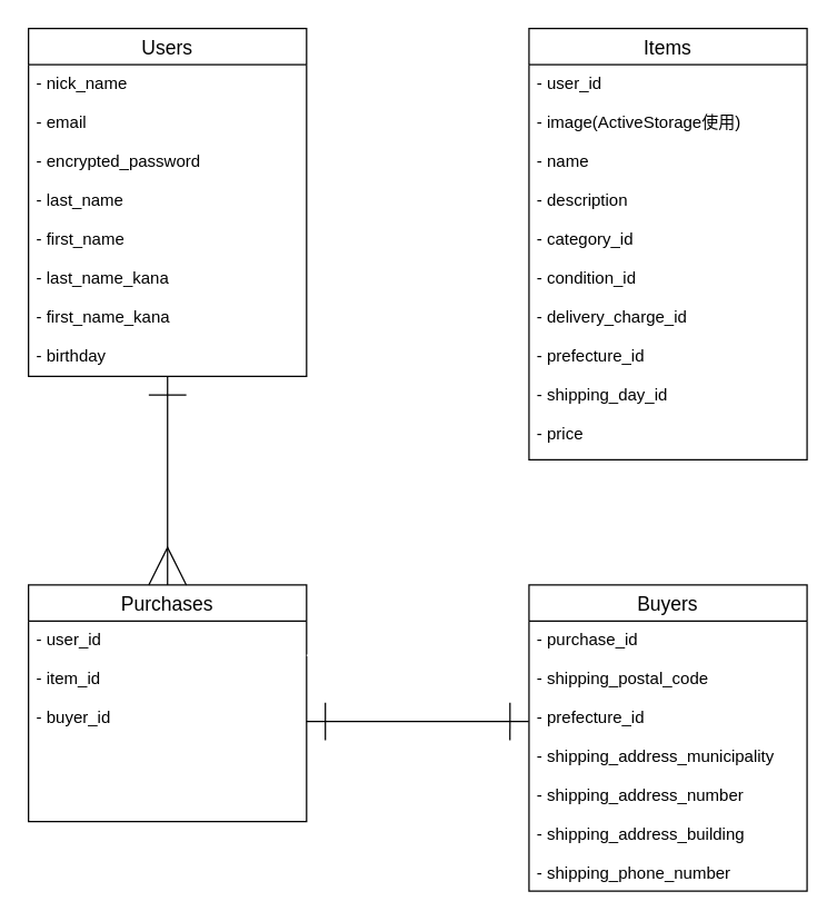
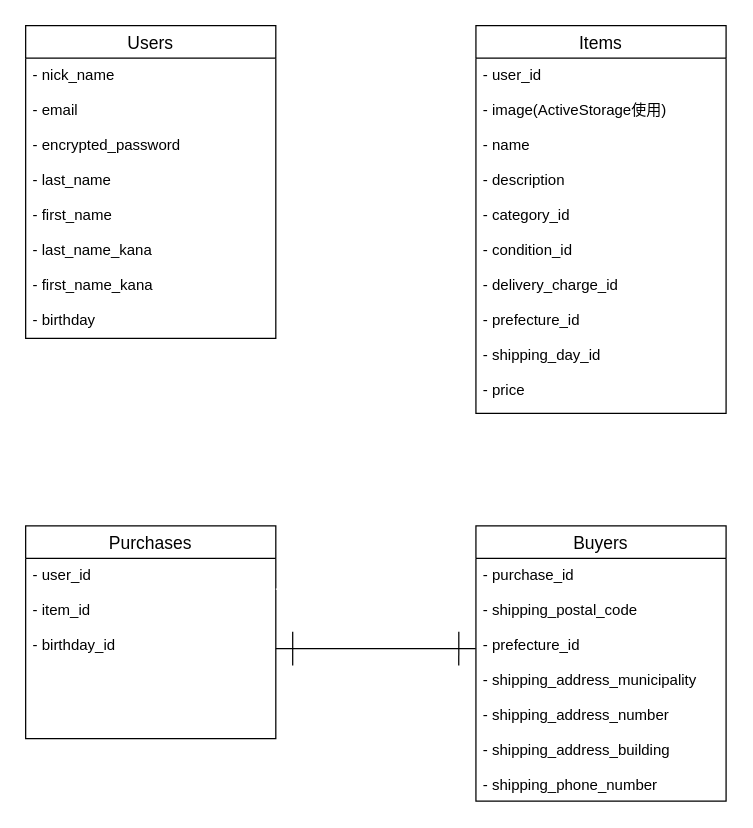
  <mxCell id="0" />
  <mxCell id="1" parent="0" />
  <mxCell id="2" style="edgeStyle=orthogonalEdgeStyle;rounded=0;orthogonalLoop=1;jettySize=auto;html=1;exitX=-0.01;exitY=0.265;exitDx=0;exitDy=0;entryX=1.015;entryY=0.332;entryDx=0;entryDy=0;entryPerimeter=0;exitPerimeter=0;strokeWidth=1;endArrow=ERone;endFill=0;jumpSize=6;strokeColor=#FFFFFF;endSize=25;startSize=25;startArrow=ERmany;startFill=0;" parent="1" source="4" target="11" edge="1"><mxGeometry relative="1" as="geometry" /></mxCell>
  <mxCell id="3" value="Items" style="swimlane;fontStyle=0;childLayout=stackLayout;horizontal=1;startSize=26;horizontalStack=0;resizeParent=1;resizeParentMax=0;resizeLast=0;collapsible=1;marginBottom=0;align=center;fontSize=14;" parent="1" vertex="1"><mxGeometry x="380" y="20" width="200" height="310" as="geometry" /></mxCell>
  <mxCell id="4" value="- user_id&#10;&#10;- image(ActiveStorage使用)&#10;&#10;- name&#10;&#10;- description&#10;&#10;- category_id&#10;&#10;- condition_id&#10;&#10;- delivery_charge_id&#10;&#10;- prefecture_id&#10;&#10;- shipping_day_id&#10;&#10;- price" style="text;strokeColor=none;fillColor=none;spacingLeft=4;spacingRight=4;overflow=hidden;rotatable=0;points=[[0,0.5],[1,0.5]];portConstraint=eastwest;fontSize=12;" parent="3" vertex="1"><mxGeometry y="26" width="200" height="284" as="geometry" /></mxCell>
  <mxCell id="5" value="Purchases" style="swimlane;fontStyle=0;childLayout=stackLayout;horizontal=1;startSize=26;horizontalStack=0;resizeParent=1;resizeParentMax=0;resizeLast=0;collapsible=1;marginBottom=0;align=center;fontSize=14;" parent="1" vertex="1"><mxGeometry x="20" y="420" width="200" height="170" as="geometry" /></mxCell>
- <mxCell id="6" value="- user_id&#10;&#10;- item_id&#10;&#10;- buyer_id" style="text;strokeColor=none;fillColor=none;spacingLeft=4;spacingRight=4;overflow=hidden;rotatable=0;points=[[0,0.5],[1,0.5]];portConstraint=eastwest;fontSize=12;" parent="5" vertex="1"><mxGeometry y="26" width="200" height="144" as="geometry" /></mxCell>
- <mxCell id="7" style="edgeStyle=orthogonalEdgeStyle;rounded=0;orthogonalLoop=1;jettySize=auto;html=1;entryX=0.5;entryY=0;entryDx=0;entryDy=0;endArrow=ERmany;endFill=0;startArrow=ERone;startFill=0;endSize=25;startSize=25;" parent="1" source="8" target="5" edge="1"><mxGeometry relative="1" as="geometry" /></mxCell>
+ <mxCell id="6" value="- user_id&#10;&#10;- item_id&#10;&#10;- birthday_id" style="text;strokeColor=none;fillColor=none;spacingLeft=4;spacingRight=4;overflow=hidden;rotatable=0;points=[[0,0.5],[1,0.5]];portConstraint=eastwest;fontSize=12;" parent="5" vertex="1"><mxGeometry y="26" width="200" height="144" as="geometry" /></mxCell>
  <mxCell id="8" value="Users" style="swimlane;fontStyle=0;childLayout=stackLayout;horizontal=1;startSize=26;horizontalStack=0;resizeParent=1;resizeParentMax=0;resizeLast=0;collapsible=1;marginBottom=0;align=center;fontSize=14;" parent="1" vertex="1"><mxGeometry x="20" y="20" width="200" height="250" as="geometry" /></mxCell>
  <mxCell id="9" value="Buyers" style="swimlane;fontStyle=0;childLayout=stackLayout;horizontal=1;startSize=26;horizontalStack=0;resizeParent=1;resizeParentMax=0;resizeLast=0;collapsible=1;marginBottom=0;align=center;fontSize=14;" parent="1" vertex="1"><mxGeometry x="380" y="420" width="200" height="220" as="geometry" /></mxCell>
  <mxCell id="10" value="- purchase_id&#10;&#10;- shipping_postal_code&#10;&#10;- prefecture_id&#10;&#10;- shipping_address_municipality&#10;&#10;- shipping_address_number&#10;&#10;- shipping_address_building&#10;&#10;- shipping_phone_number" style="text;strokeColor=none;fillColor=none;spacingLeft=4;spacingRight=4;overflow=hidden;rotatable=0;points=[[0,0.5],[1,0.5]];portConstraint=eastwest;fontSize=12;" parent="9" vertex="1"><mxGeometry y="26" width="200" height="194" as="geometry" /></mxCell>
  <mxCell id="11" value="- nick_name&#10;&#10;- email&#10;&#10;- encrypted_password&#10;&#10;- last_name&#10;&#10;- first_name&#10;&#10;- last_name_kana&#10;&#10;- first_name_kana&#10;&#10;- birthday" style="text;strokeColor=none;fillColor=none;spacingLeft=4;spacingRight=4;overflow=hidden;rotatable=0;points=[[0,0.5],[1,0.5]];portConstraint=eastwest;fontSize=12;" parent="1" vertex="1"><mxGeometry x="20" y="46" width="200" height="224" as="geometry" /></mxCell>
  <mxCell id="12" style="edgeStyle=orthogonalEdgeStyle;rounded=0;jumpSize=6;orthogonalLoop=1;jettySize=auto;html=1;exitX=1;exitY=0.5;exitDx=0;exitDy=0;entryX=0.51;entryY=1.008;entryDx=0;entryDy=0;entryPerimeter=0;startArrow=ERone;startFill=0;startSize=25;endArrow=ERone;endFill=0;endSize=25;strokeColor=#FFFFFF;strokeWidth=1;" parent="1" target="4" edge="1"><mxGeometry relative="1" as="geometry"><mxPoint x="220" y="470.54" as="sourcePoint" /><mxPoint x="377" y="469.996" as="targetPoint" /><Array as="points"><mxPoint x="260" y="471" /><mxPoint x="260" y="400" /><mxPoint x="482" y="400" /></Array></mxGeometry></mxCell>
  <mxCell id="13" style="edgeStyle=orthogonalEdgeStyle;rounded=0;orthogonalLoop=1;jettySize=auto;html=1;exitX=1;exitY=0.5;exitDx=0;exitDy=0;entryX=-0.001;entryY=0.372;entryDx=0;entryDy=0;entryPerimeter=0;endSize=25;startSize=25;endArrow=ERone;endFill=0;startArrow=ERone;startFill=0;" edge="1" parent="1" source="6" target="10"><mxGeometry relative="1" as="geometry" /></mxCell>
